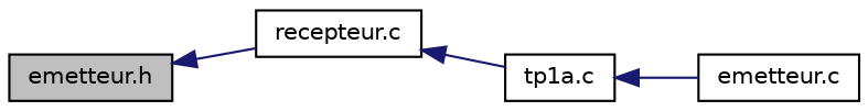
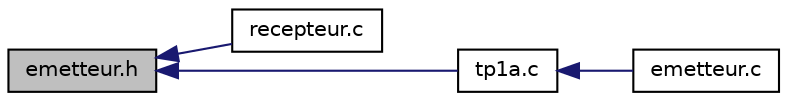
  digraph {
    rankdir=LR
    node [color=black fillcolor=white fontname=Helvetica fontsize=10 shape=record style=filled]
    edge [color=midnightblue dir=back fontname=Helvetica fontsize=10 labelfontname=Helvetica labelfontsize=10 style=solid]
    n1 [fillcolor=grey75 fontcolor=black height=0.2 label="emetteur.h" width=0.4]
    n2 [height=0.2 label="recepteur.c" width=0.4]
    n3 [height=0.2 label="tp1a.c" width=0.4]
    n4 [height=0.2 label="emetteur.c" width=0.4]
    n1 -> n2
-   n2 -> n3
+   n1 -> n3
    n3 -> n4
  }
